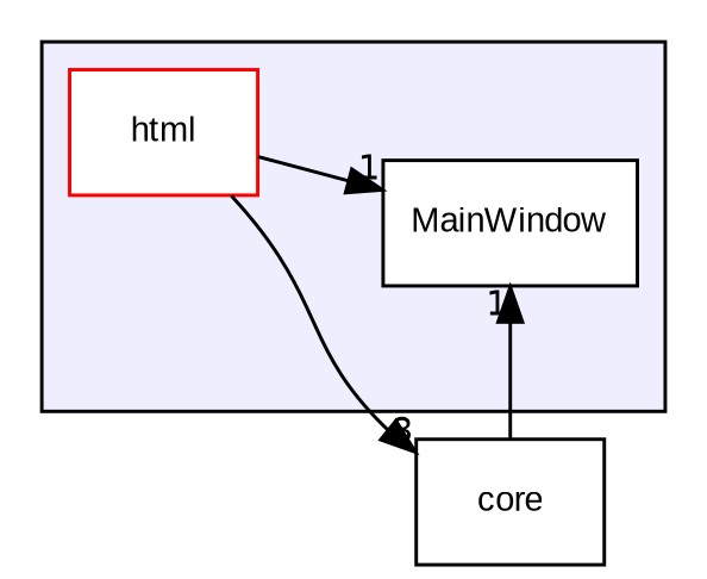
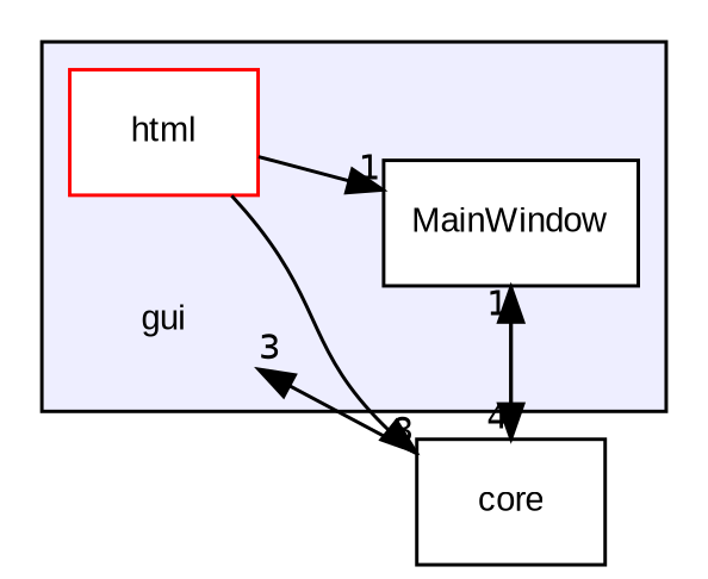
  digraph {
    compound=true
    fontname="Liberation Sans"
    rankdir=LR
    node [fontname="Liberation Sans" fontsize=10 shape=box]
    edge [fontname="Liberation Sans" headlabel=1 labeldistance=1.5 labelfontname=Helvetica labelfontsize=10]
+   n1 [label=gui shape=plaintext]
    n2 [color=red fillcolor=white label=html style=filled]
    n3 [color=black fillcolor=white label=MainWindow style=filled]
    n4 [label=core]
    subgraph cluster_1 {
      bgcolor="#eeeeff"
      pencolor=black
+     n1
      n2
      n3
    }
    n2 -> n3
    n2 -> n4 [headlabel=8]
+   n3 -> n4 [headlabel=4]
+   n4 -> n1 [headlabel=3]
    n4 -> n3
  }
